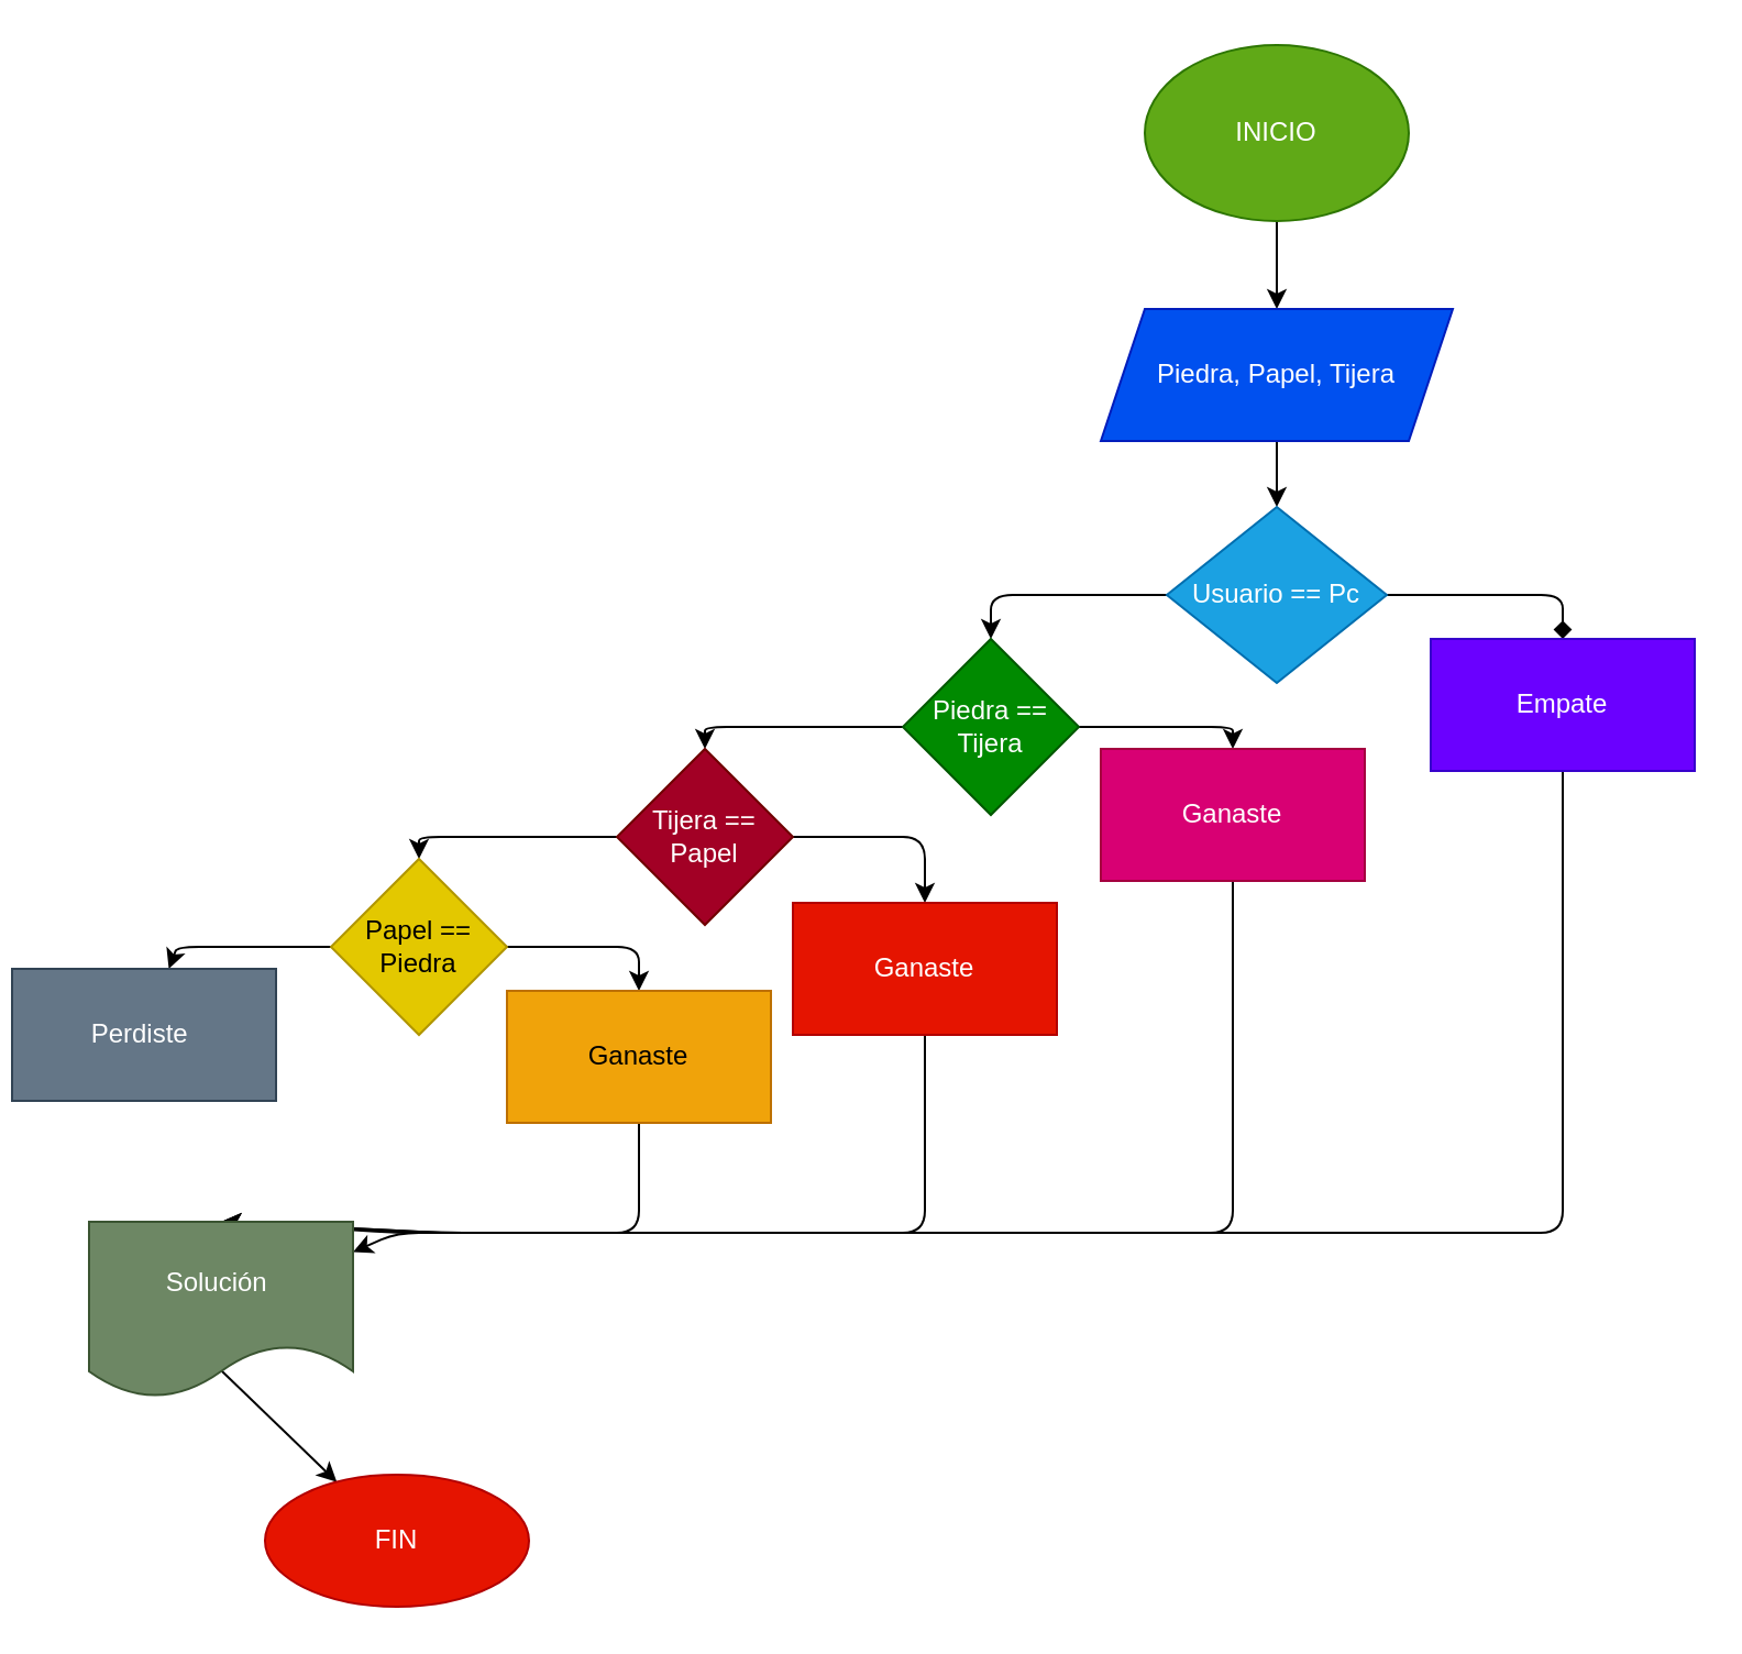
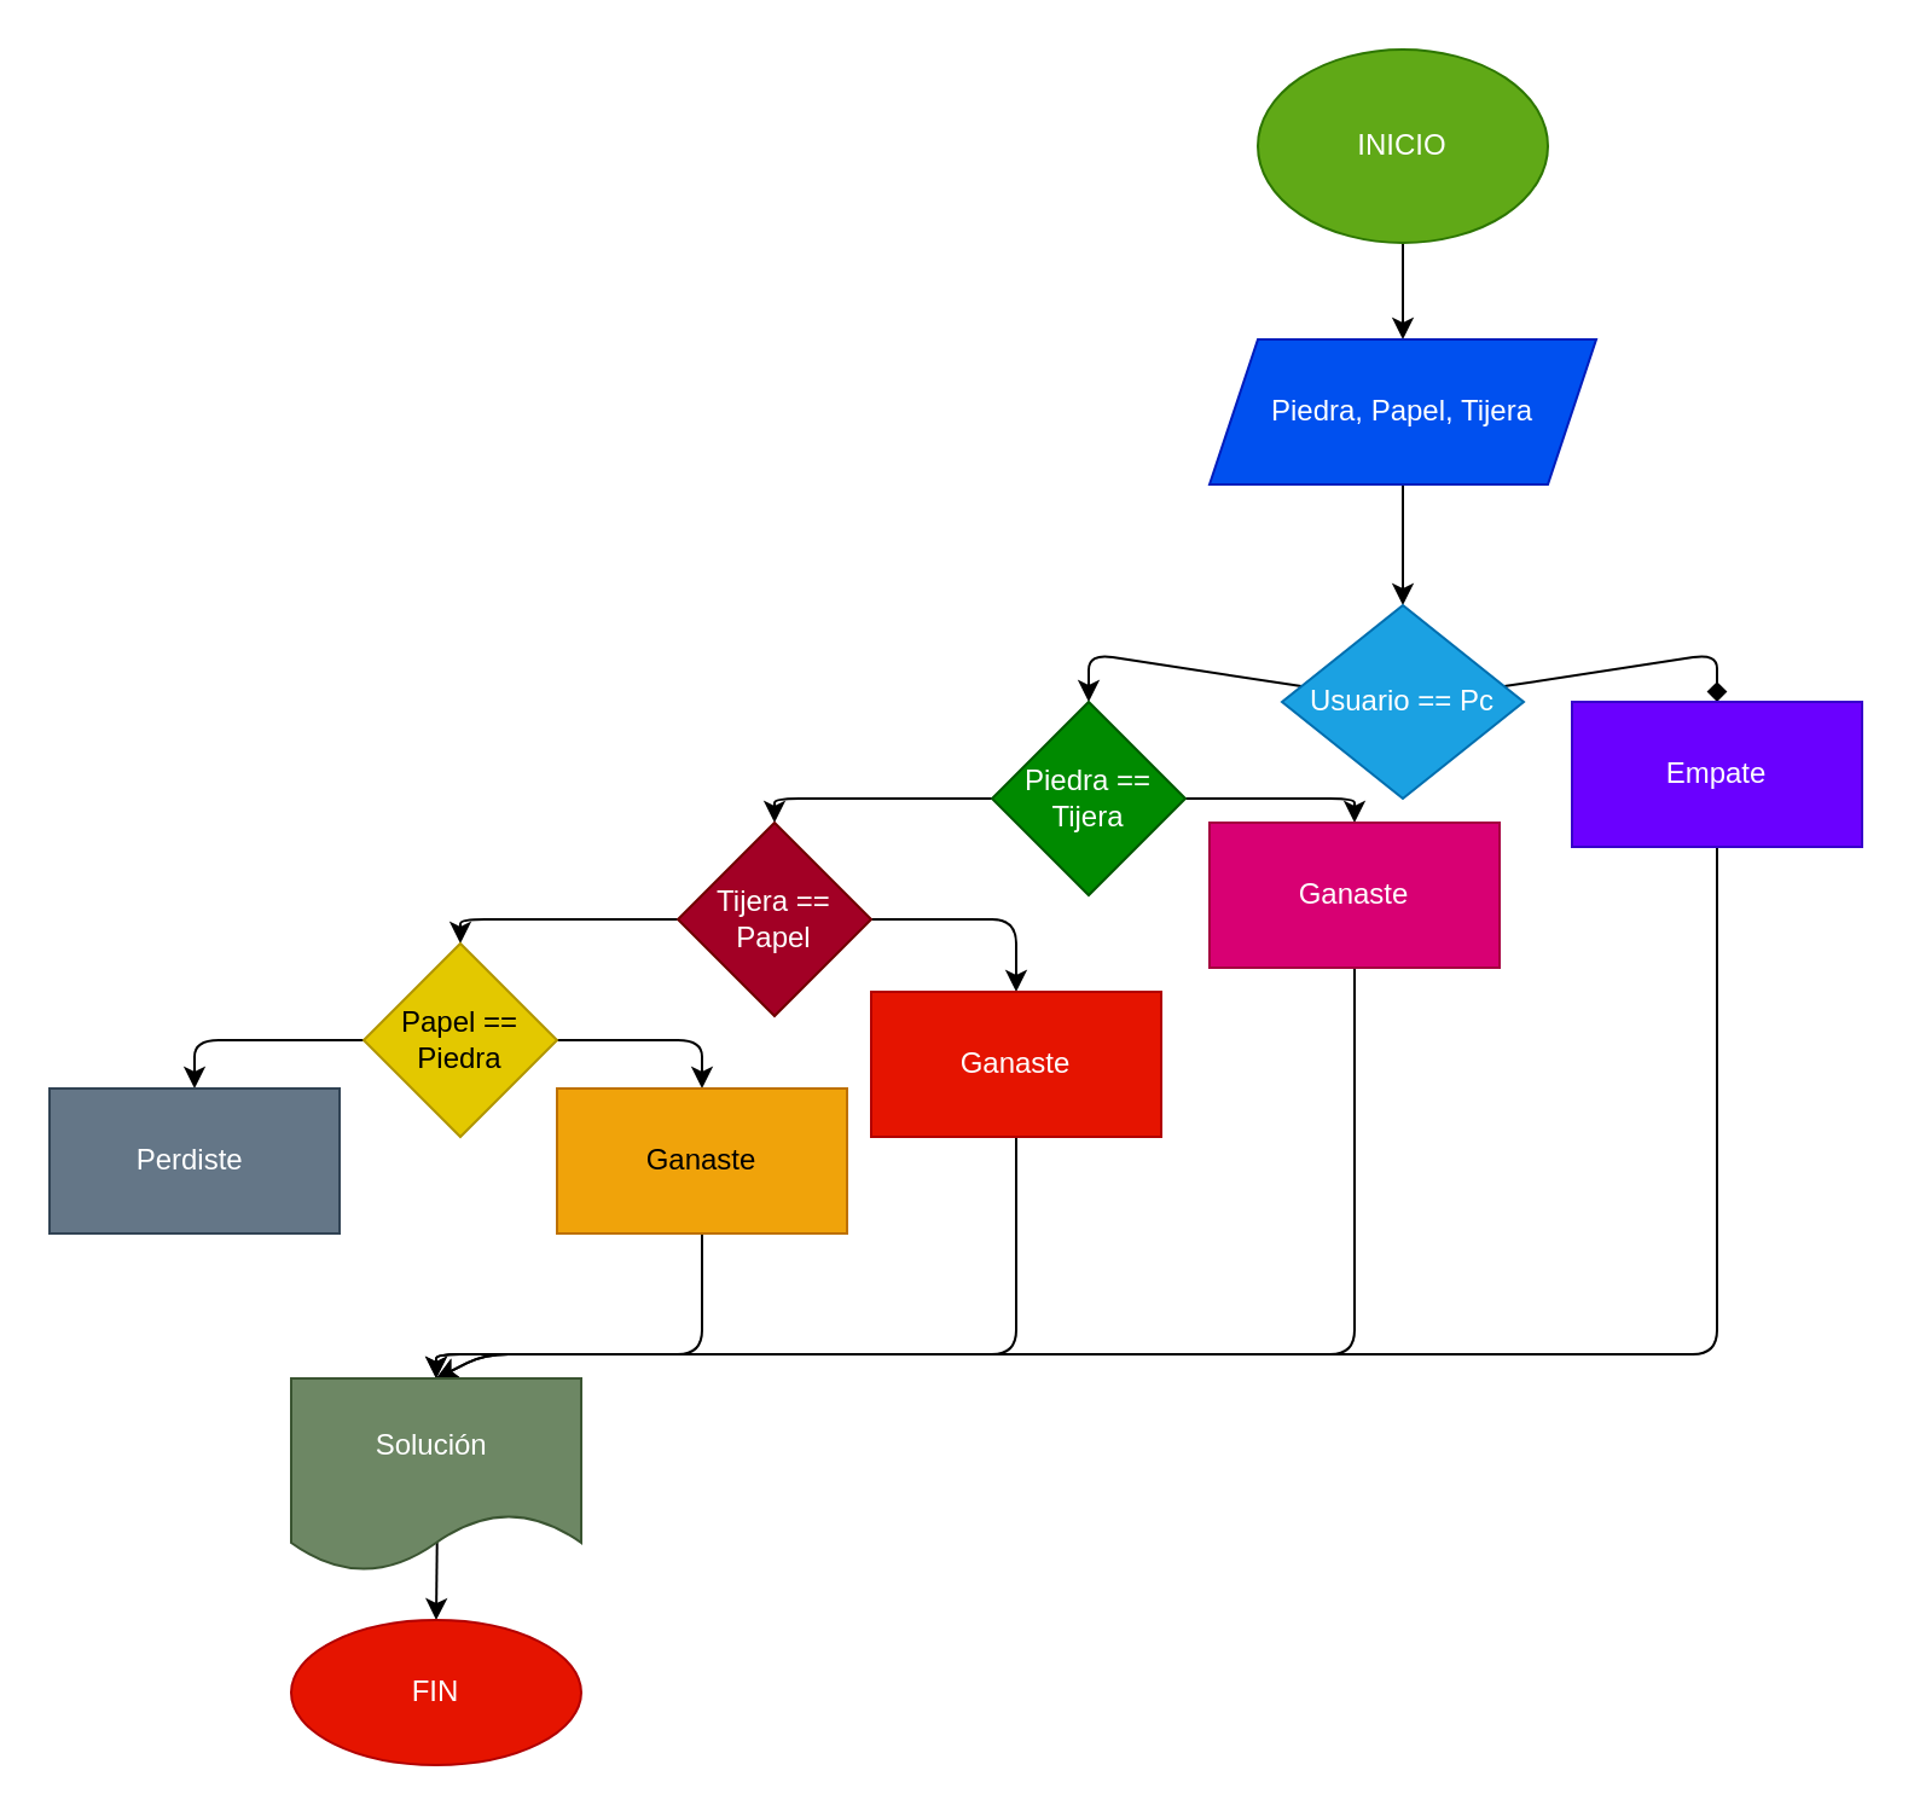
  <mxCell id="0" />
  <mxCell id="1" parent="0" />
  <mxCell id="2" value="" style="edgeStyle=none;html=1;" parent="1" source="3" target="5" edge="1"><mxGeometry relative="1" as="geometry" /></mxCell>
  <mxCell id="3" value="INICIO" style="ellipse;whiteSpace=wrap;html=1;fillColor=#60a917;fontColor=#ffffff;strokeColor=#2D7600;" parent="1" vertex="1"><mxGeometry x="520" width="120" height="80" as="geometry" y="20" /></mxCell>
  <mxCell id="4" value="" style="edgeStyle=none;html=1;" edge="1" parent="1" source="5" target="8"><mxGeometry relative="1" as="geometry" /></mxCell>
  <mxCell id="5" value="Piedra, Papel, Tijera" style="shape=parallelogram;perimeter=parallelogramPerimeter;whiteSpace=wrap;html=1;fixedSize=1;fillColor=#0050ef;fontColor=#ffffff;strokeColor=#001DBC;" parent="1" vertex="1"><mxGeometry x="500" y="140" width="160" height="60" as="geometry" /></mxCell>
  <mxCell id="6" value="" style="edgeStyle=none;html=1;endArrow=diamond;" edge="1" parent="1" source="8" target="10"><mxGeometry relative="1" as="geometry"><Array as="points"><mxPoint x="710" y="270" /></Array></mxGeometry></mxCell>
  <mxCell id="7" value="" style="edgeStyle=none;html=1;" edge="1" parent="1" source="8" target="13"><mxGeometry relative="1" as="geometry"><Array as="points"><mxPoint x="450" y="270" /></Array></mxGeometry></mxCell>
- <mxCell id="8" value="Usuario == Pc" style="rhombus;whiteSpace=wrap;html=1;fillColor=#1ba1e2;fontColor=#ffffff;strokeColor=#006EAF;" vertex="1" parent="1"><mxGeometry x="530" y="230" width="100" height="80" as="geometry" /></mxCell>
+ <mxCell id="8" value="Usuario == Pc" style="rhombus;whiteSpace=wrap;html=1;fillColor=#1ba1e2;fontColor=#ffffff;strokeColor=#006EAF;" vertex="1" parent="1"><mxGeometry x="530" y="250" width="100" height="80" as="geometry" /></mxCell>
  <mxCell id="9" value="" style="edgeStyle=none;html=1;entryX=0.5;entryY=0;entryDx=0;entryDy=0;" edge="1" parent="1" source="10" target="28"><mxGeometry relative="1" as="geometry"><mxPoint x="520" y="600" as="targetPoint" /><Array as="points"><mxPoint x="710" y="560" /><mxPoint x="180" y="560" /></Array></mxGeometry></mxCell>
  <mxCell id="10" value="Empate" style="whiteSpace=wrap;html=1;fillColor=#6a00ff;fontColor=#ffffff;strokeColor=#3700CC;" vertex="1" parent="1"><mxGeometry x="650" y="290" width="120" height="60" as="geometry" /></mxCell>
  <mxCell id="11" value="" style="edgeStyle=none;html=1;" edge="1" parent="1" source="13" target="15"><mxGeometry relative="1" as="geometry"><Array as="points"><mxPoint x="560" y="330" /></Array></mxGeometry></mxCell>
  <mxCell id="12" value="" style="edgeStyle=none;html=1;" edge="1" parent="1" source="13" target="18"><mxGeometry relative="1" as="geometry"><Array as="points"><mxPoint x="320" y="330" /></Array></mxGeometry></mxCell>
  <mxCell id="13" value="Piedra == Tijera" style="rhombus;whiteSpace=wrap;html=1;fillColor=#008a00;fontColor=#ffffff;strokeColor=#005700;" vertex="1" parent="1"><mxGeometry x="410" y="290" width="80" height="80" as="geometry" /></mxCell>
  <mxCell id="14" value="" style="edgeStyle=none;html=1;entryX=0.5;entryY=0;entryDx=0;entryDy=0;" edge="1" parent="1" source="15" target="28"><mxGeometry relative="1" as="geometry"><mxPoint x="150" y="540" as="targetPoint" /><Array as="points"><mxPoint x="560" y="560" /><mxPoint x="370" y="560" /><mxPoint x="280" y="560" /><mxPoint x="200" y="560" /></Array></mxGeometry></mxCell>
  <mxCell id="15" value="Ganaste" style="whiteSpace=wrap;html=1;fillColor=#d80073;fontColor=#ffffff;strokeColor=#A50040;" vertex="1" parent="1"><mxGeometry x="500" y="340" width="120" height="60" as="geometry" /></mxCell>
  <mxCell id="16" value="" style="edgeStyle=none;html=1;" edge="1" parent="1" source="18" target="21"><mxGeometry relative="1" as="geometry"><Array as="points"><mxPoint x="190" y="380" /></Array></mxGeometry></mxCell>
  <mxCell id="17" value="" style="edgeStyle=none;html=1;" edge="1" parent="1" source="18" target="23"><mxGeometry relative="1" as="geometry"><Array as="points"><mxPoint x="420" y="380" /></Array></mxGeometry></mxCell>
  <mxCell id="18" value="Tijera == Papel" style="rhombus;whiteSpace=wrap;html=1;fillColor=#a20025;fontColor=#ffffff;strokeColor=#6F0000;" vertex="1" parent="1"><mxGeometry x="280" y="340" width="80" height="80" as="geometry" /></mxCell>
  <mxCell id="19" value="" style="edgeStyle=none;html=1;" edge="1" parent="1" source="21" target="25"><mxGeometry relative="1" as="geometry"><Array as="points"><mxPoint x="290" y="430" /></Array></mxGeometry></mxCell>
  <mxCell id="20" value="" style="edgeStyle=none;html=1;" edge="1" parent="1" source="21" target="26"><mxGeometry relative="1" as="geometry"><Array as="points"><mxPoint x="80" y="430" /></Array></mxGeometry></mxCell>
  <mxCell id="21" value="Papel == Piedra" style="rhombus;whiteSpace=wrap;html=1;fillColor=#e3c800;fontColor=#000000;strokeColor=#B09500;" vertex="1" parent="1"><mxGeometry x="150" y="390" width="80" height="80" as="geometry" /></mxCell>
  <mxCell id="22" value="" style="edgeStyle=none;html=1;entryX=0.5;entryY=0;entryDx=0;entryDy=0;" edge="1" parent="1" source="23" target="28"><mxGeometry relative="1" as="geometry"><mxPoint x="180" y="560" as="targetPoint" /><Array as="points"><mxPoint x="420" y="560" /><mxPoint x="200" y="560" /></Array></mxGeometry></mxCell>
  <mxCell id="23" value="Ganaste" style="whiteSpace=wrap;html=1;fillColor=#e51400;fontColor=#ffffff;strokeColor=#B20000;" vertex="1" parent="1"><mxGeometry y="410" width="120" height="60" as="geometry" x="360" /></mxCell>
  <mxCell id="24" value="" style="edgeStyle=none;html=1;" edge="1" parent="1" source="25" target="28"><mxGeometry relative="1" as="geometry"><Array as="points"><mxPoint x="290" y="560" /><mxPoint x="180" y="560" /></Array></mxGeometry></mxCell>
  <mxCell id="25" value="Ganaste" style="whiteSpace=wrap;html=1;fillColor=#f0a30a;fontColor=#000000;strokeColor=#BD7000;" vertex="1" parent="1"><mxGeometry x="230" y="450" width="120" height="60" as="geometry" /></mxCell>
- <mxCell id="26" value="Perdiste&amp;nbsp;" style="whiteSpace=wrap;html=1;fillColor=#647687;fontColor=#ffffff;strokeColor=#314354;" vertex="1" parent="1"><mxGeometry x="5" y="440" width="120" height="60" as="geometry" /></mxCell>
+ <mxCell id="26" value="Perdiste&amp;nbsp;" style="whiteSpace=wrap;html=1;fillColor=#647687;fontColor=#ffffff;strokeColor=#314354;" vertex="1" parent="1"><mxGeometry x="20" y="450" width="120" height="60" as="geometry" /></mxCell>
  <mxCell id="27" value="" style="edgeStyle=none;html=1;exitX=0.503;exitY=0.848;exitDx=0;exitDy=0;exitPerimeter=0;" edge="1" parent="1" source="28" target="29"><mxGeometry relative="1" as="geometry" /></mxCell>
- <mxCell id="28" value="Solución&amp;nbsp;" style="shape=document;whiteSpace=wrap;html=1;boundedLbl=1;fillColor=#6d8764;fontColor=#ffffff;strokeColor=#3A5431;" vertex="1" parent="1"><mxGeometry x="40" y="555" width="120" height="80" as="geometry" /></mxCell>
+ <mxCell id="28" value="Solución&amp;nbsp;" style="shape=document;whiteSpace=wrap;html=1;boundedLbl=1;fillColor=#6d8764;fontColor=#ffffff;strokeColor=#3A5431;" vertex="1" parent="1"><mxGeometry x="120" y="570" width="120" height="80" as="geometry" /></mxCell>
  <mxCell id="29" value="FIN" style="ellipse;whiteSpace=wrap;html=1;fillColor=#e51400;fontColor=#ffffff;strokeColor=#B20000;" vertex="1" parent="1"><mxGeometry x="120" y="670" width="120" height="60" as="geometry" /></mxCell>
